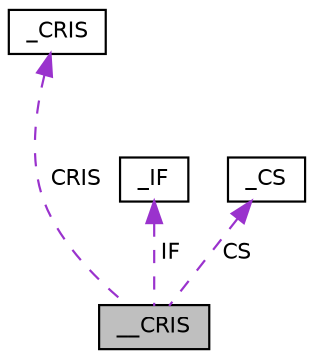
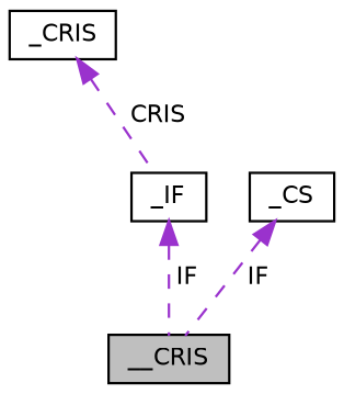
  digraph {
    node [color=black fillcolor=white fontname=Helvetica fontsize=10 shape=record style=filled]
    edge [color=darkorchid3 dir=back fontname=Helvetica fontsize=10 labelfontname=Helvetica labelfontsize=10 style=dashed]
    n1 [fillcolor=grey75 fontcolor=black height=0.2 label=__CRIS width=0.4]
    n2 [height=0.2 label=_IF width=0.4]
    n3 [height=0.2 label=_CS width=0.4]
    n4 [height=0.2 label=_CRIS width=0.4]
    n2 -> n1 [label=" IF"]
-   n3 -> n1 [label=" CS"]
-   n4 -> n1 [label=" CRIS"]
+   n3 -> n1 [label=" IF"]
+   n4 -> n2 [label=" CRIS"]
  }
